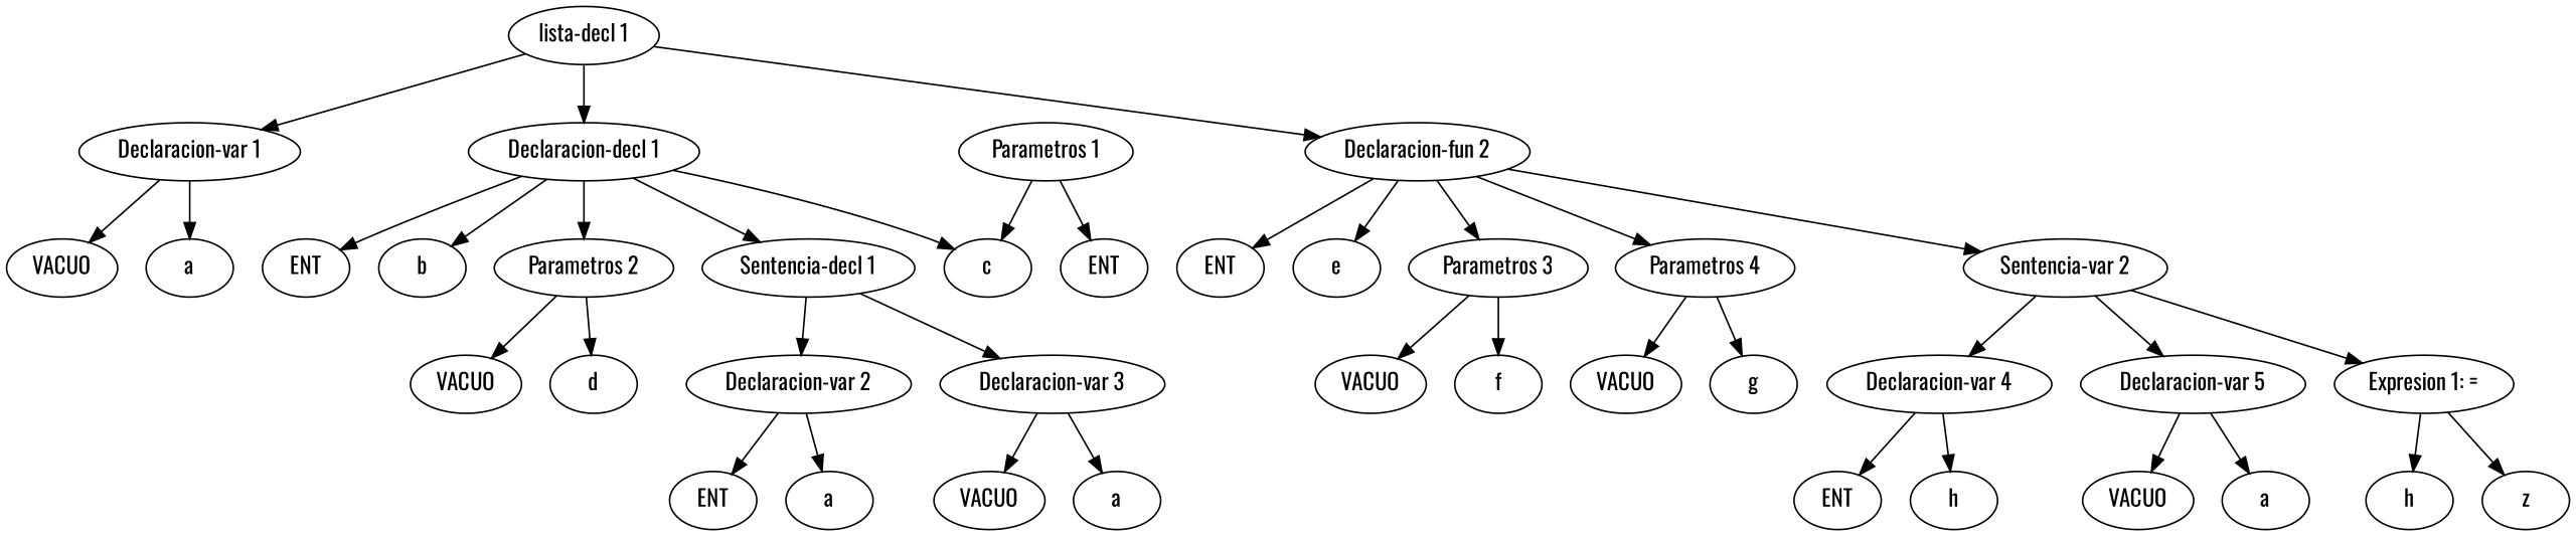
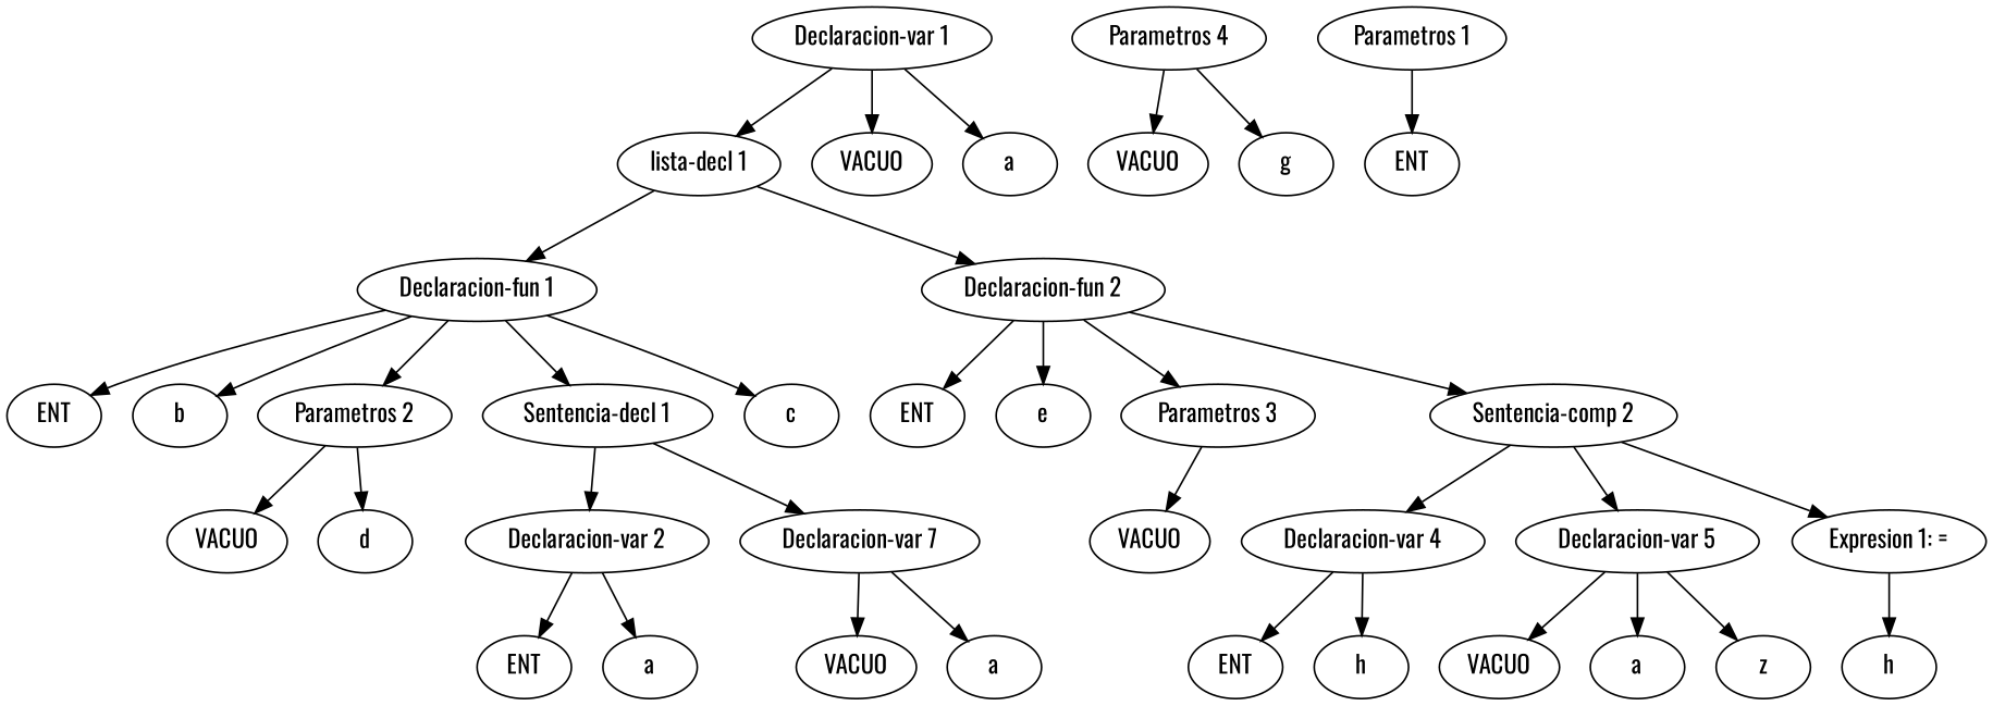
  digraph {
    fontname=Oswald
    node [fontname=Oswald]
    edge [fontname=Oswald]
    "lista-decl 1"
    "Declaracion-var 1"
-   "Declaracion-fun 1" [label="Declaracion-decl 1"]
+   "Declaracion-fun 1"
    "Declaracion-fun 2"
    n5 [label=VACUO]
    n6 [label=a]
    n7 [label=ENT]
    n8 [label=b]
    "Parametros 2"
    n10 [label="Sentencia-decl 1"]
    n11 [label=c]
    n12 [label=ENT]
    n13 [label=e]
    "Parametros 3"
    "Parametros 4"
-   "Sentencia-comp 2" [label="Sentencia-var 2"]
+   "Sentencia-comp 2"
    n17 [label=ENT]
    "Parametros 1"
    n19 [label=VACUO]
    n20 [label=d]
    "Declaracion-var 2"
-   "Declaracion-var 3"
+   "Declaracion-var 3" [label="Declaracion-var 7"]
    n23 [label=ENT]
    n24 [label=a]
    n25 [label=VACUO]
    n26 [label=a]
    n27 [label=VACUO]
-   n28 [label=f]
    n29 [label=VACUO]
    n30 [label=g]
    "Declaracion-var 4"
    "Declaracion-var 5"
    "Expresion 1: ="
    n34 [label=ENT]
    n35 [label=h]
    n36 [label=VACUO]
    n37 [label=a]
    n38 [label=h]
    n39 [label=z]
-   "lista-decl 1" -> "Declaracion-var 1"
+   "Declaracion-var 1" -> "lista-decl 1"
    "lista-decl 1" -> "Declaracion-fun 1"
    "lista-decl 1" -> "Declaracion-fun 2"
    "Declaracion-var 1" -> n5
    "Declaracion-var 1" -> n6
    "Declaracion-fun 1" -> n7
    "Declaracion-fun 1" -> n8
    "Declaracion-fun 1" -> "Parametros 2"
    "Declaracion-fun 1" -> n10
    "Declaracion-fun 1" -> n11
    "Declaracion-fun 2" -> n12
    "Declaracion-fun 2" -> n13
    "Declaracion-fun 2" -> "Parametros 3"
-   "Declaracion-fun 2" -> "Parametros 4"
    "Declaracion-fun 2" -> "Sentencia-comp 2"
    "Parametros 2" -> n19
    "Parametros 2" -> n20
    n10 -> "Declaracion-var 2"
    n10 -> "Declaracion-var 3"
    "Parametros 3" -> n27
-   "Parametros 3" -> n28
    "Parametros 4" -> n29
    "Parametros 4" -> n30
    "Sentencia-comp 2" -> "Declaracion-var 4"
    "Sentencia-comp 2" -> "Declaracion-var 5"
    "Sentencia-comp 2" -> "Expresion 1: ="
-   "Parametros 1" -> n11
    "Parametros 1" -> n17
    "Declaracion-var 2" -> n23
    "Declaracion-var 2" -> n24
    "Declaracion-var 3" -> n25
    "Declaracion-var 3" -> n26
    "Declaracion-var 4" -> n34
    "Declaracion-var 4" -> n35
    "Declaracion-var 5" -> n36
    "Declaracion-var 5" -> n37
    "Expresion 1: =" -> n38
-   "Expresion 1: =" -> n39
+   "Declaracion-var 5" -> n39
  }
